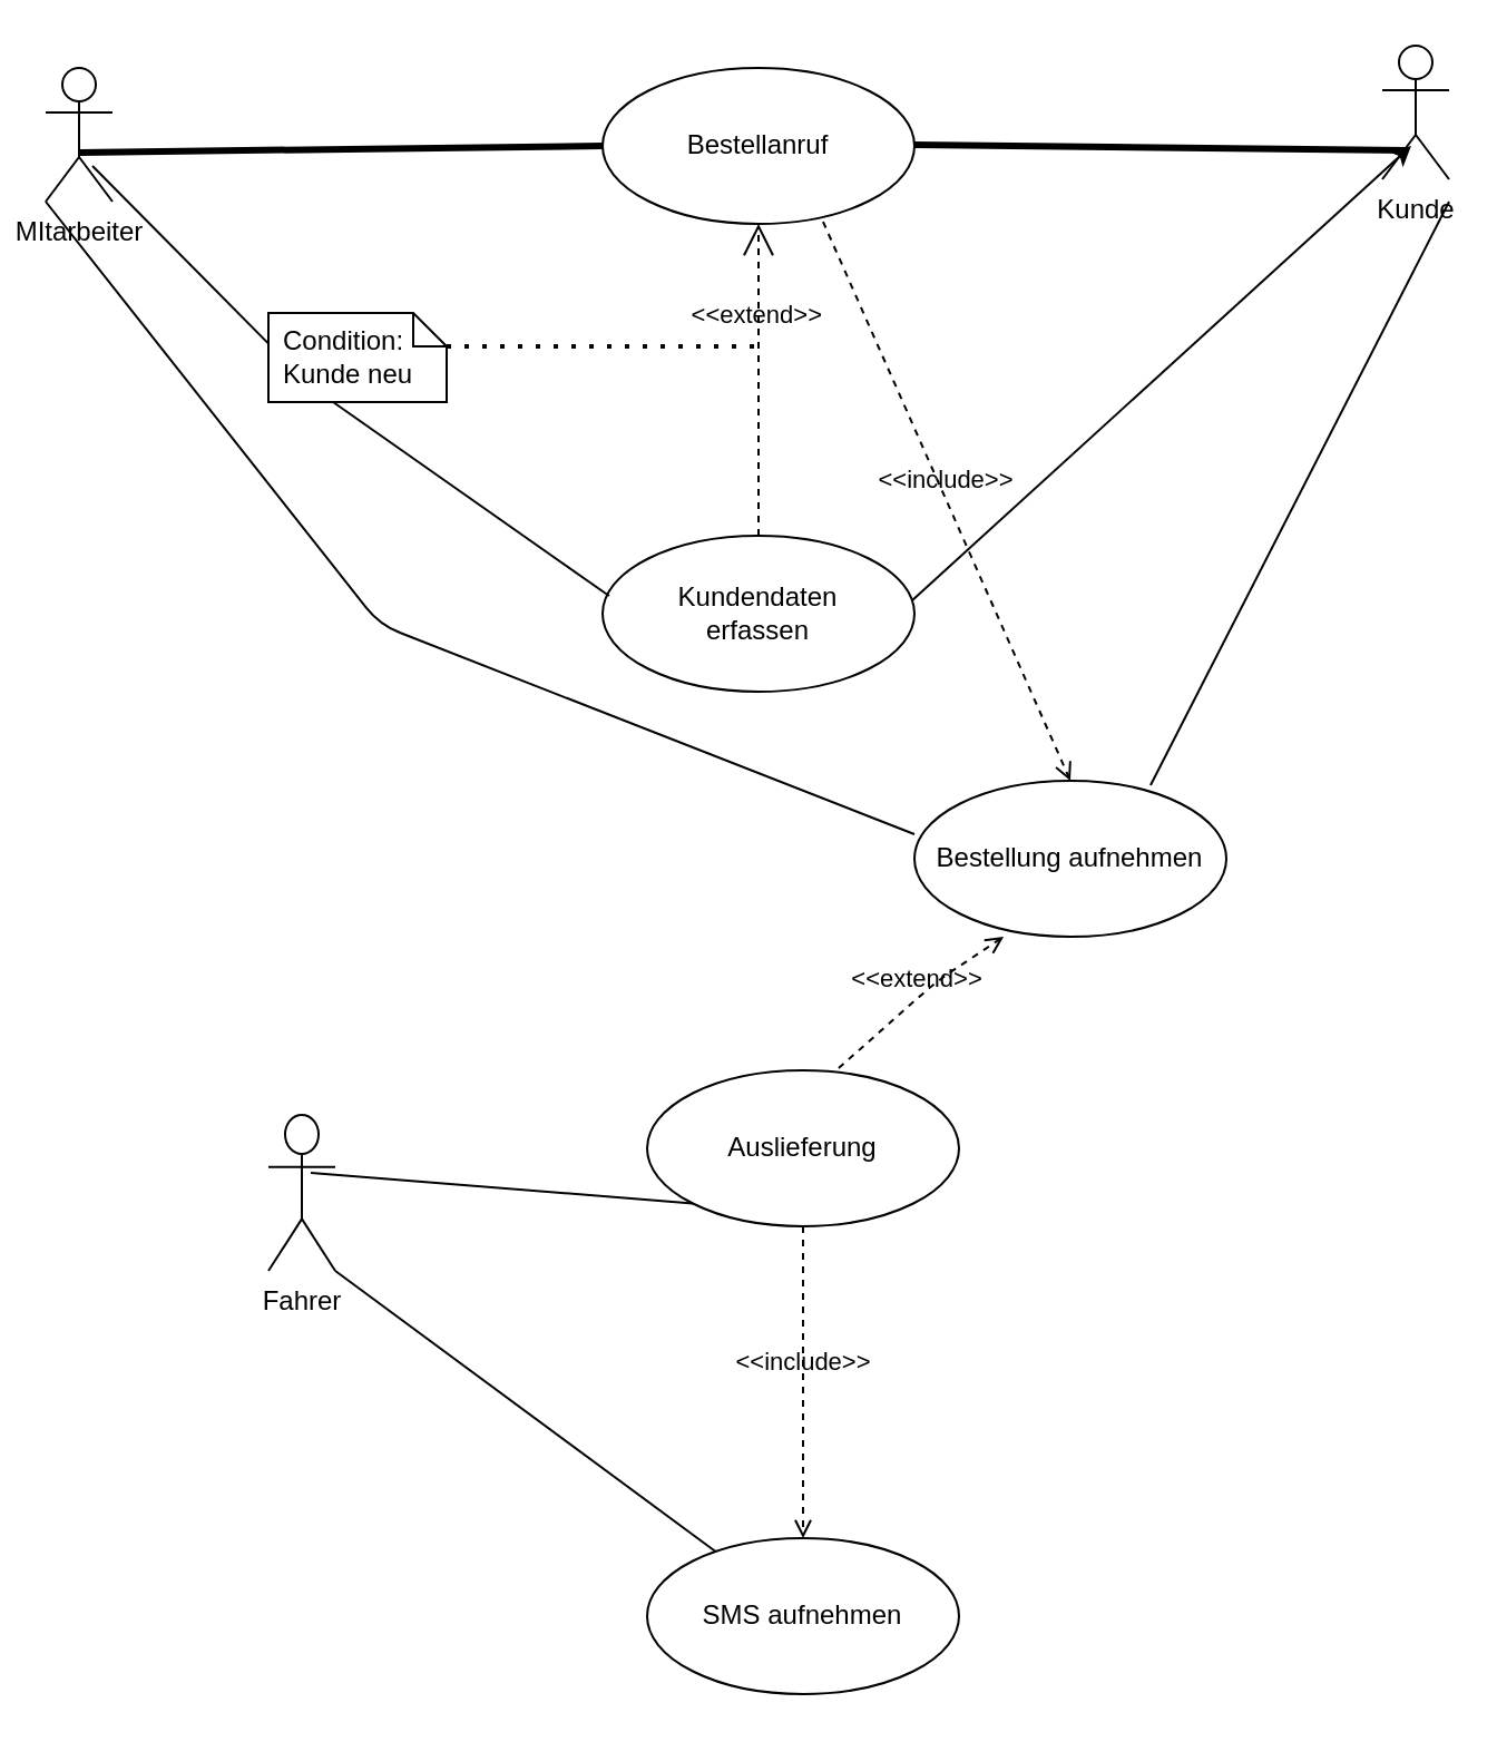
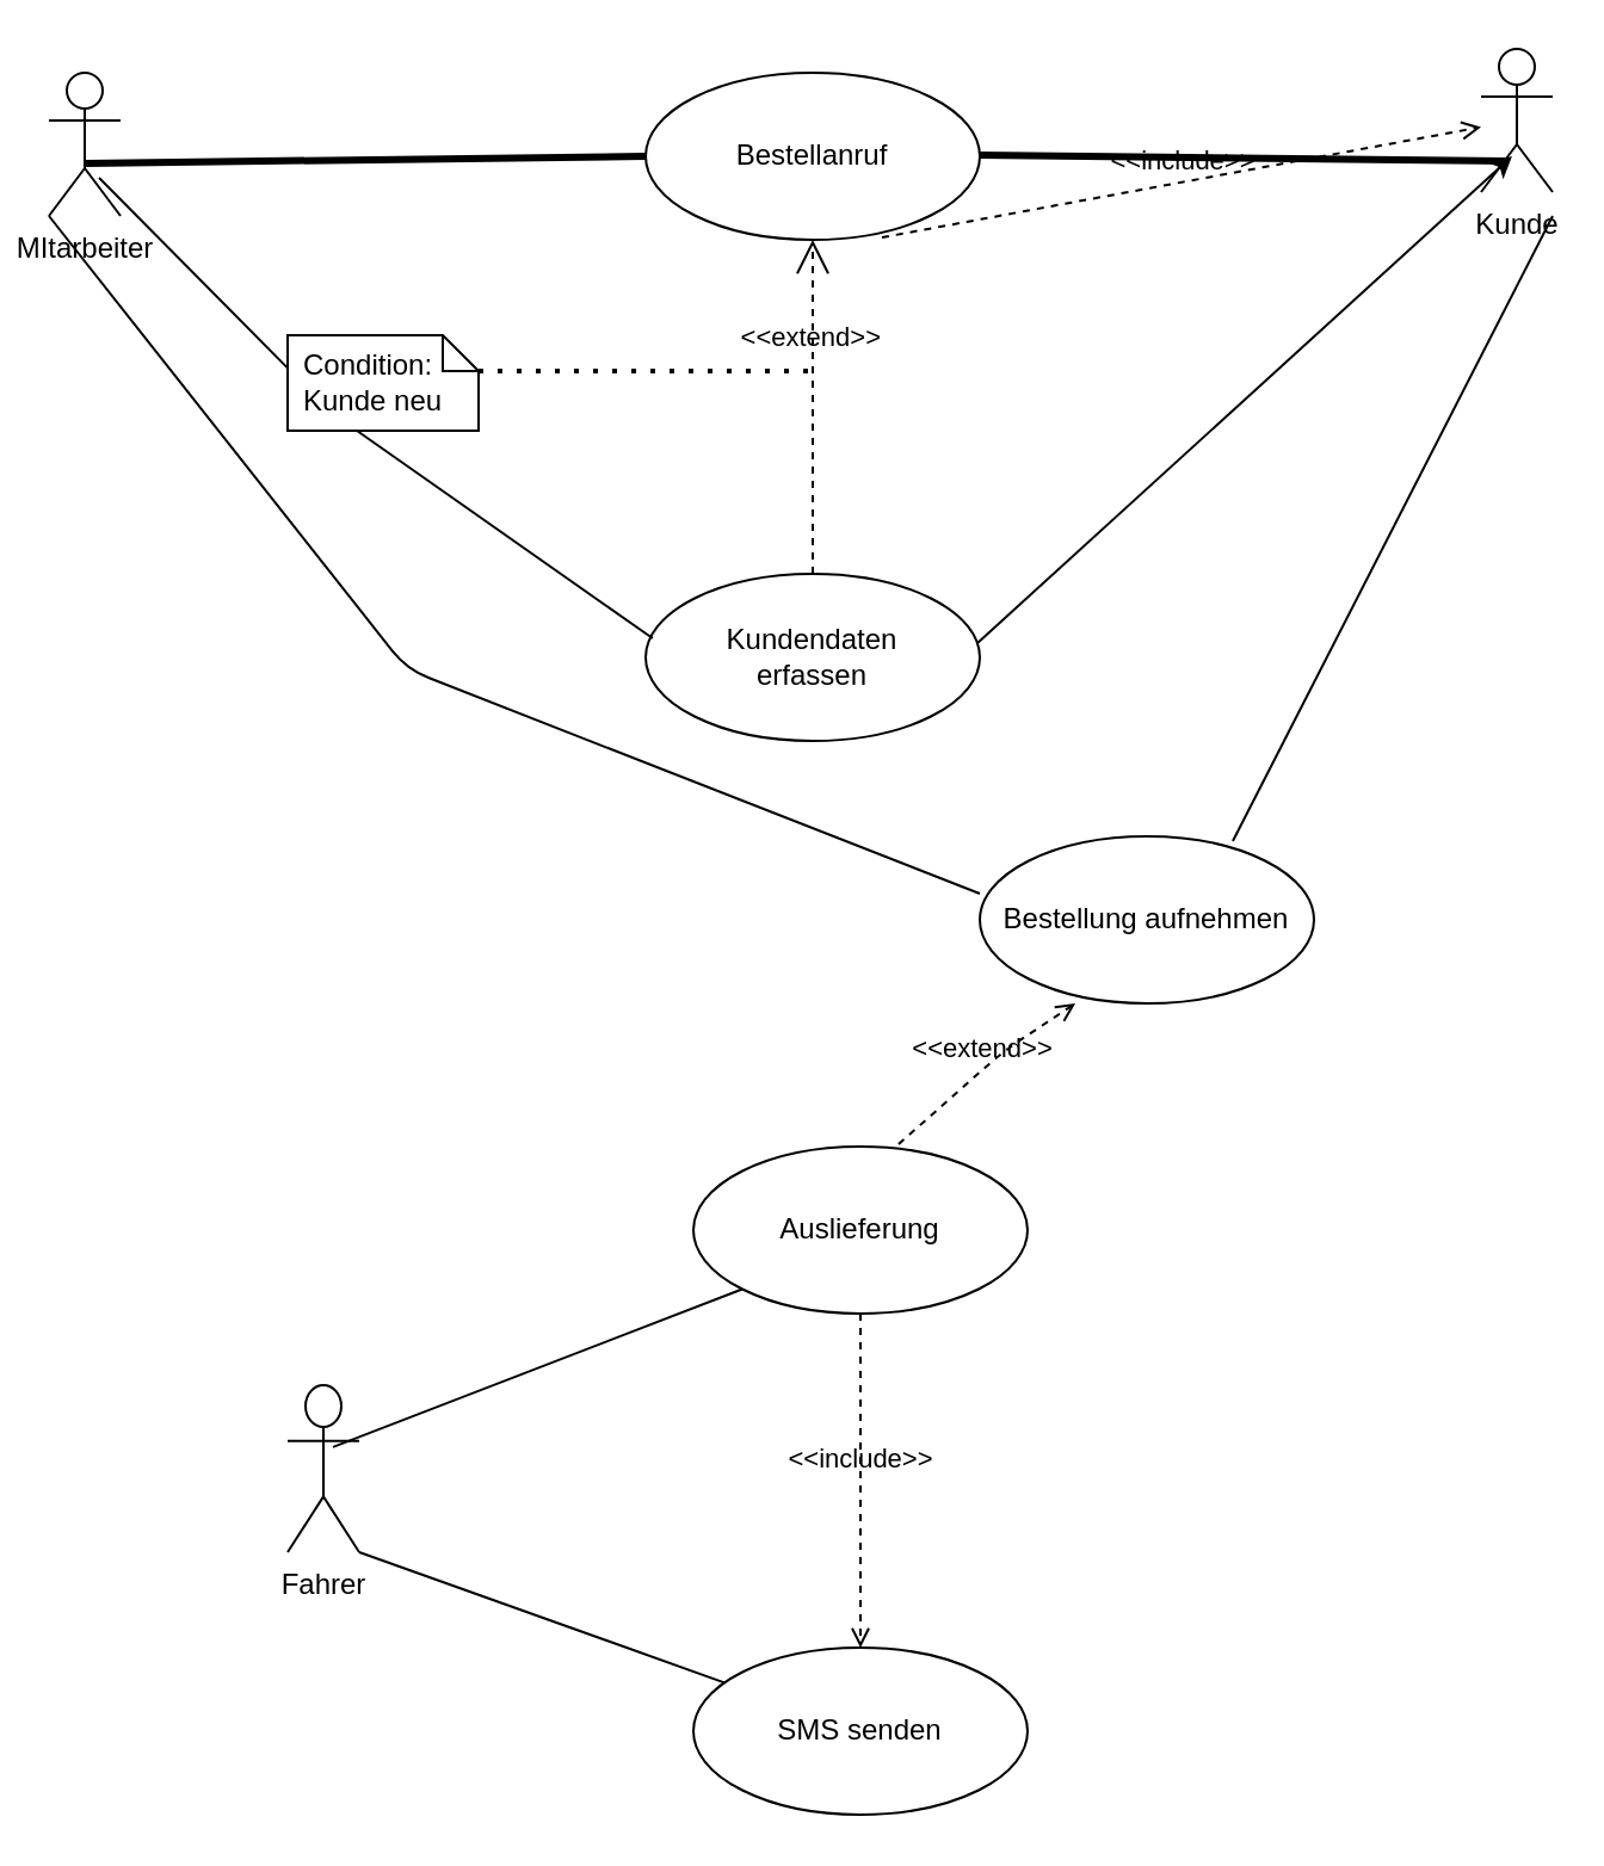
  <mxCell id="0" />
  <mxCell id="1" parent="0" />
  <mxCell id="2" value="Kunde" style="shape=umlActor;verticalLabelPosition=bottom;verticalAlign=top;html=1;" vertex="1" parent="1"><mxGeometry x="620" y="20" width="30" height="60" as="geometry" /></mxCell>
  <mxCell id="3" value="MItarbeiter" style="shape=umlActor;verticalLabelPosition=bottom;verticalAlign=top;html=1;" vertex="1" parent="1"><mxGeometry x="20" y="30" width="30" height="60" as="geometry" /></mxCell>
- <mxCell id="4" value="Fahrer" style="shape=umlActor;verticalLabelPosition=bottom;verticalAlign=top;html=1;" vertex="1" parent="1"><mxGeometry x="120" y="500" width="30" height="70" as="geometry" /></mxCell>
+ <mxCell id="4" value="Fahrer" style="shape=umlActor;verticalLabelPosition=bottom;verticalAlign=top;html=1;" vertex="1" parent="1"><mxGeometry x="120" y="580" width="30" height="70" as="geometry" /></mxCell>
  <mxCell id="5" value="Bestellanruf" style="ellipse;whiteSpace=wrap;html=1;" vertex="1" parent="1"><mxGeometry x="270" y="30" width="140" height="70" as="geometry" /></mxCell>
  <mxCell id="6" value="" style="endArrow=none;startArrow=none;endFill=0;startFill=0;endSize=8;html=1;verticalAlign=bottom;labelBackgroundColor=none;strokeWidth=3;entryX=0.367;entryY=0.783;entryDx=0;entryDy=0;entryPerimeter=0;" edge="1" parent="1" target="2"><mxGeometry width="160" relative="1" as="geometry"><mxPoint x="410" y="64.5" as="sourcePoint" /><mxPoint x="570" y="64.5" as="targetPoint" /></mxGeometry></mxCell>
  <mxCell id="7" value="" style="endArrow=none;startArrow=none;endFill=0;startFill=0;endSize=8;html=1;verticalAlign=bottom;labelBackgroundColor=none;strokeWidth=3;entryX=0;entryY=0.5;entryDx=0;entryDy=0;exitX=0.5;exitY=0.633;exitDx=0;exitDy=0;exitPerimeter=0;" edge="1" parent="1" source="3" target="5"><mxGeometry width="160" relative="1" as="geometry"><mxPoint x="80" y="64.5" as="sourcePoint" /><mxPoint x="240" y="64.5" as="targetPoint" /></mxGeometry></mxCell>
  <mxCell id="8" style="edgeStyle=none;html=1;entryX=0.433;entryY=0.75;entryDx=0;entryDy=0;entryPerimeter=0;exitX=0.993;exitY=0.414;exitDx=0;exitDy=0;exitPerimeter=0;" edge="1" parent="1" source="9" target="2"><mxGeometry relative="1" as="geometry" /></mxCell>
  <mxCell id="9" value="Kundendaten&lt;br&gt;erfassen" style="ellipse;whiteSpace=wrap;html=1;" vertex="1" parent="1"><mxGeometry x="270" y="240" width="140" height="70" as="geometry" /></mxCell>
  <mxCell id="10" value="" style="endArrow=none;html=1;entryX=0.7;entryY=0.733;entryDx=0;entryDy=0;entryPerimeter=0;exitX=0.021;exitY=0.386;exitDx=0;exitDy=0;exitPerimeter=0;startArrow=none;" edge="1" parent="1" source="13" target="3"><mxGeometry width="50" height="50" relative="1" as="geometry"><mxPoint x="270" y="240" as="sourcePoint" /><mxPoint x="340" y="210" as="targetPoint" /><Array as="points" /></mxGeometry></mxCell>
  <mxCell id="11" value="&amp;lt;&amp;lt;extend&amp;gt;&amp;gt;" style="align=right;html=1;verticalAlign=bottom;rounded=0;labelBackgroundColor=none;endArrow=open;endSize=12;dashed=1;entryX=0.5;entryY=1;entryDx=0;entryDy=0;exitX=0.5;exitY=0;exitDx=0;exitDy=0;" edge="1" parent="1" source="9" target="5"><mxGeometry x="0.286" y="-30" relative="1" as="geometry"><mxPoint x="340" y="130" as="targetPoint" /><mxPoint x="340" y="180" as="sourcePoint" /><Array as="points" /><mxPoint as="offset" /></mxGeometry></mxCell>
  <mxCell id="12" value="" style="endArrow=none;html=1;entryX=0.363;entryY=1;entryDx=0;entryDy=0;entryPerimeter=0;exitX=0.021;exitY=0.386;exitDx=0;exitDy=0;exitPerimeter=0;" edge="1" parent="1" source="9" target="13"><mxGeometry width="50" height="50" relative="1" as="geometry"><mxPoint x="272.94" y="242.02" as="sourcePoint" /><mxPoint x="41" y="73.98" as="targetPoint" /><Array as="points" /></mxGeometry></mxCell>
  <mxCell id="13" value="Condition:&#10;Kunde neu" style="shape=note;size=15;spacingLeft=5;align=left;whiteSpace=wrap;" vertex="1" parent="1"><mxGeometry x="120" y="140" width="80" height="40" as="geometry" /></mxCell>
  <mxCell id="14" value="" style="endArrow=none;dashed=1;html=1;dashPattern=1 3;strokeWidth=2;exitX=0;exitY=0;exitDx=80;exitDy=15;exitPerimeter=0;" edge="1" parent="1" source="13"><mxGeometry width="50" height="50" relative="1" as="geometry"><mxPoint x="290" y="360" as="sourcePoint" /><mxPoint x="340" y="155" as="targetPoint" /></mxGeometry></mxCell>
  <mxCell id="15" value="Bestellung aufnehmen" style="ellipse;whiteSpace=wrap;html=1;" vertex="1" parent="1"><mxGeometry x="410" y="350" width="140" height="70" as="geometry" /></mxCell>
- <mxCell id="16" value="&amp;lt;&amp;lt;include&amp;gt;&amp;gt;" style="html=1;verticalAlign=bottom;labelBackgroundColor=none;endArrow=open;endFill=0;dashed=1;exitX=0.707;exitY=0.986;exitDx=0;exitDy=0;exitPerimeter=0;entryX=0.5;entryY=0;entryDx=0;entryDy=0;" edge="1" parent="1" source="5" target="15"><mxGeometry width="160" relative="1" as="geometry"><mxPoint x="540" y="280" as="sourcePoint" /><mxPoint x="700" y="280" as="targetPoint" /></mxGeometry></mxCell>
+ <mxCell id="16" value="&amp;lt;&amp;lt;include&amp;gt;&amp;gt;" style="html=1;verticalAlign=bottom;labelBackgroundColor=none;endArrow=open;endFill=0;dashed=1;exitX=0.707;exitY=0.986;exitDx=0;exitDy=0;exitPerimeter=0;" edge="1" parent="1" source="5" target="2"><mxGeometry width="160" relative="1" as="geometry"><mxPoint x="540" y="280" as="sourcePoint" /><mxPoint x="700" y="280" as="targetPoint" /></mxGeometry></mxCell>
  <mxCell id="17" value="" style="endArrow=none;html=1;entryX=1;entryY=1.167;entryDx=0;entryDy=0;entryPerimeter=0;exitX=0.757;exitY=0.029;exitDx=0;exitDy=0;exitPerimeter=0;" edge="1" parent="1" source="15" target="2"><mxGeometry width="50" height="50" relative="1" as="geometry"><mxPoint x="290" y="260" as="sourcePoint" /><mxPoint x="340" y="210" as="targetPoint" /></mxGeometry></mxCell>
  <mxCell id="18" value="" style="endArrow=none;html=1;entryX=0;entryY=1;entryDx=0;entryDy=0;entryPerimeter=0;exitX=0;exitY=0.343;exitDx=0;exitDy=0;exitPerimeter=0;" edge="1" parent="1" source="15" target="3"><mxGeometry width="50" height="50" relative="1" as="geometry"><mxPoint x="290" y="260" as="sourcePoint" /><mxPoint x="340" y="210" as="targetPoint" /><Array as="points"><mxPoint x="170" y="280" /></Array></mxGeometry></mxCell>
  <mxCell id="19" value="Auslieferung" style="ellipse;whiteSpace=wrap;html=1;" vertex="1" parent="1"><mxGeometry x="290" y="480" width="140" height="70" as="geometry" /></mxCell>
  <mxCell id="20" value="&amp;lt;&amp;lt;extend&amp;gt;&amp;gt;" style="html=1;verticalAlign=bottom;labelBackgroundColor=none;endArrow=open;endFill=0;dashed=1;entryX=0.286;entryY=1;entryDx=0;entryDy=0;entryPerimeter=0;exitX=0.614;exitY=-0.014;exitDx=0;exitDy=0;exitPerimeter=0;" edge="1" parent="1" source="19" target="15"><mxGeometry width="160" relative="1" as="geometry"><mxPoint x="350" y="420" as="sourcePoint" /><mxPoint x="440" y="410" as="targetPoint" /><Array as="points"><mxPoint x="420" y="440" /></Array></mxGeometry></mxCell>
- <mxCell id="21" value="SMS aufnehmen" style="ellipse;whiteSpace=wrap;html=1;" vertex="1" parent="1"><mxGeometry x="290" y="690" width="140" height="70" as="geometry" /></mxCell>
+ <mxCell id="21" value="SMS senden" style="ellipse;whiteSpace=wrap;html=1;" vertex="1" parent="1"><mxGeometry x="290" y="690" width="140" height="70" as="geometry" /></mxCell>
  <mxCell id="22" value="" style="endArrow=none;html=1;exitX=0.633;exitY=0.371;exitDx=0;exitDy=0;exitPerimeter=0;entryX=0;entryY=1;entryDx=0;entryDy=0;" edge="1" parent="1" source="4" target="19"><mxGeometry width="50" height="50" relative="1" as="geometry"><mxPoint x="290" y="560" as="sourcePoint" /><mxPoint x="340" y="510" as="targetPoint" /></mxGeometry></mxCell>
  <mxCell id="23" value="" style="endArrow=none;html=1;exitX=1;exitY=1;exitDx=0;exitDy=0;exitPerimeter=0;" edge="1" parent="1" source="4" target="21"><mxGeometry width="50" height="50" relative="1" as="geometry"><mxPoint x="290" y="560" as="sourcePoint" /><mxPoint x="340" y="510" as="targetPoint" /></mxGeometry></mxCell>
  <mxCell id="24" value="&amp;lt;&amp;lt;include&amp;gt;&amp;gt;" style="html=1;verticalAlign=bottom;labelBackgroundColor=none;endArrow=open;endFill=0;dashed=1;exitX=0.5;exitY=1;exitDx=0;exitDy=0;entryX=0.5;entryY=0;entryDx=0;entryDy=0;" edge="1" parent="1" source="19" target="21"><mxGeometry width="160" relative="1" as="geometry"><mxPoint x="240" y="640" as="sourcePoint" /><mxPoint x="400" y="640" as="targetPoint" /></mxGeometry></mxCell>
